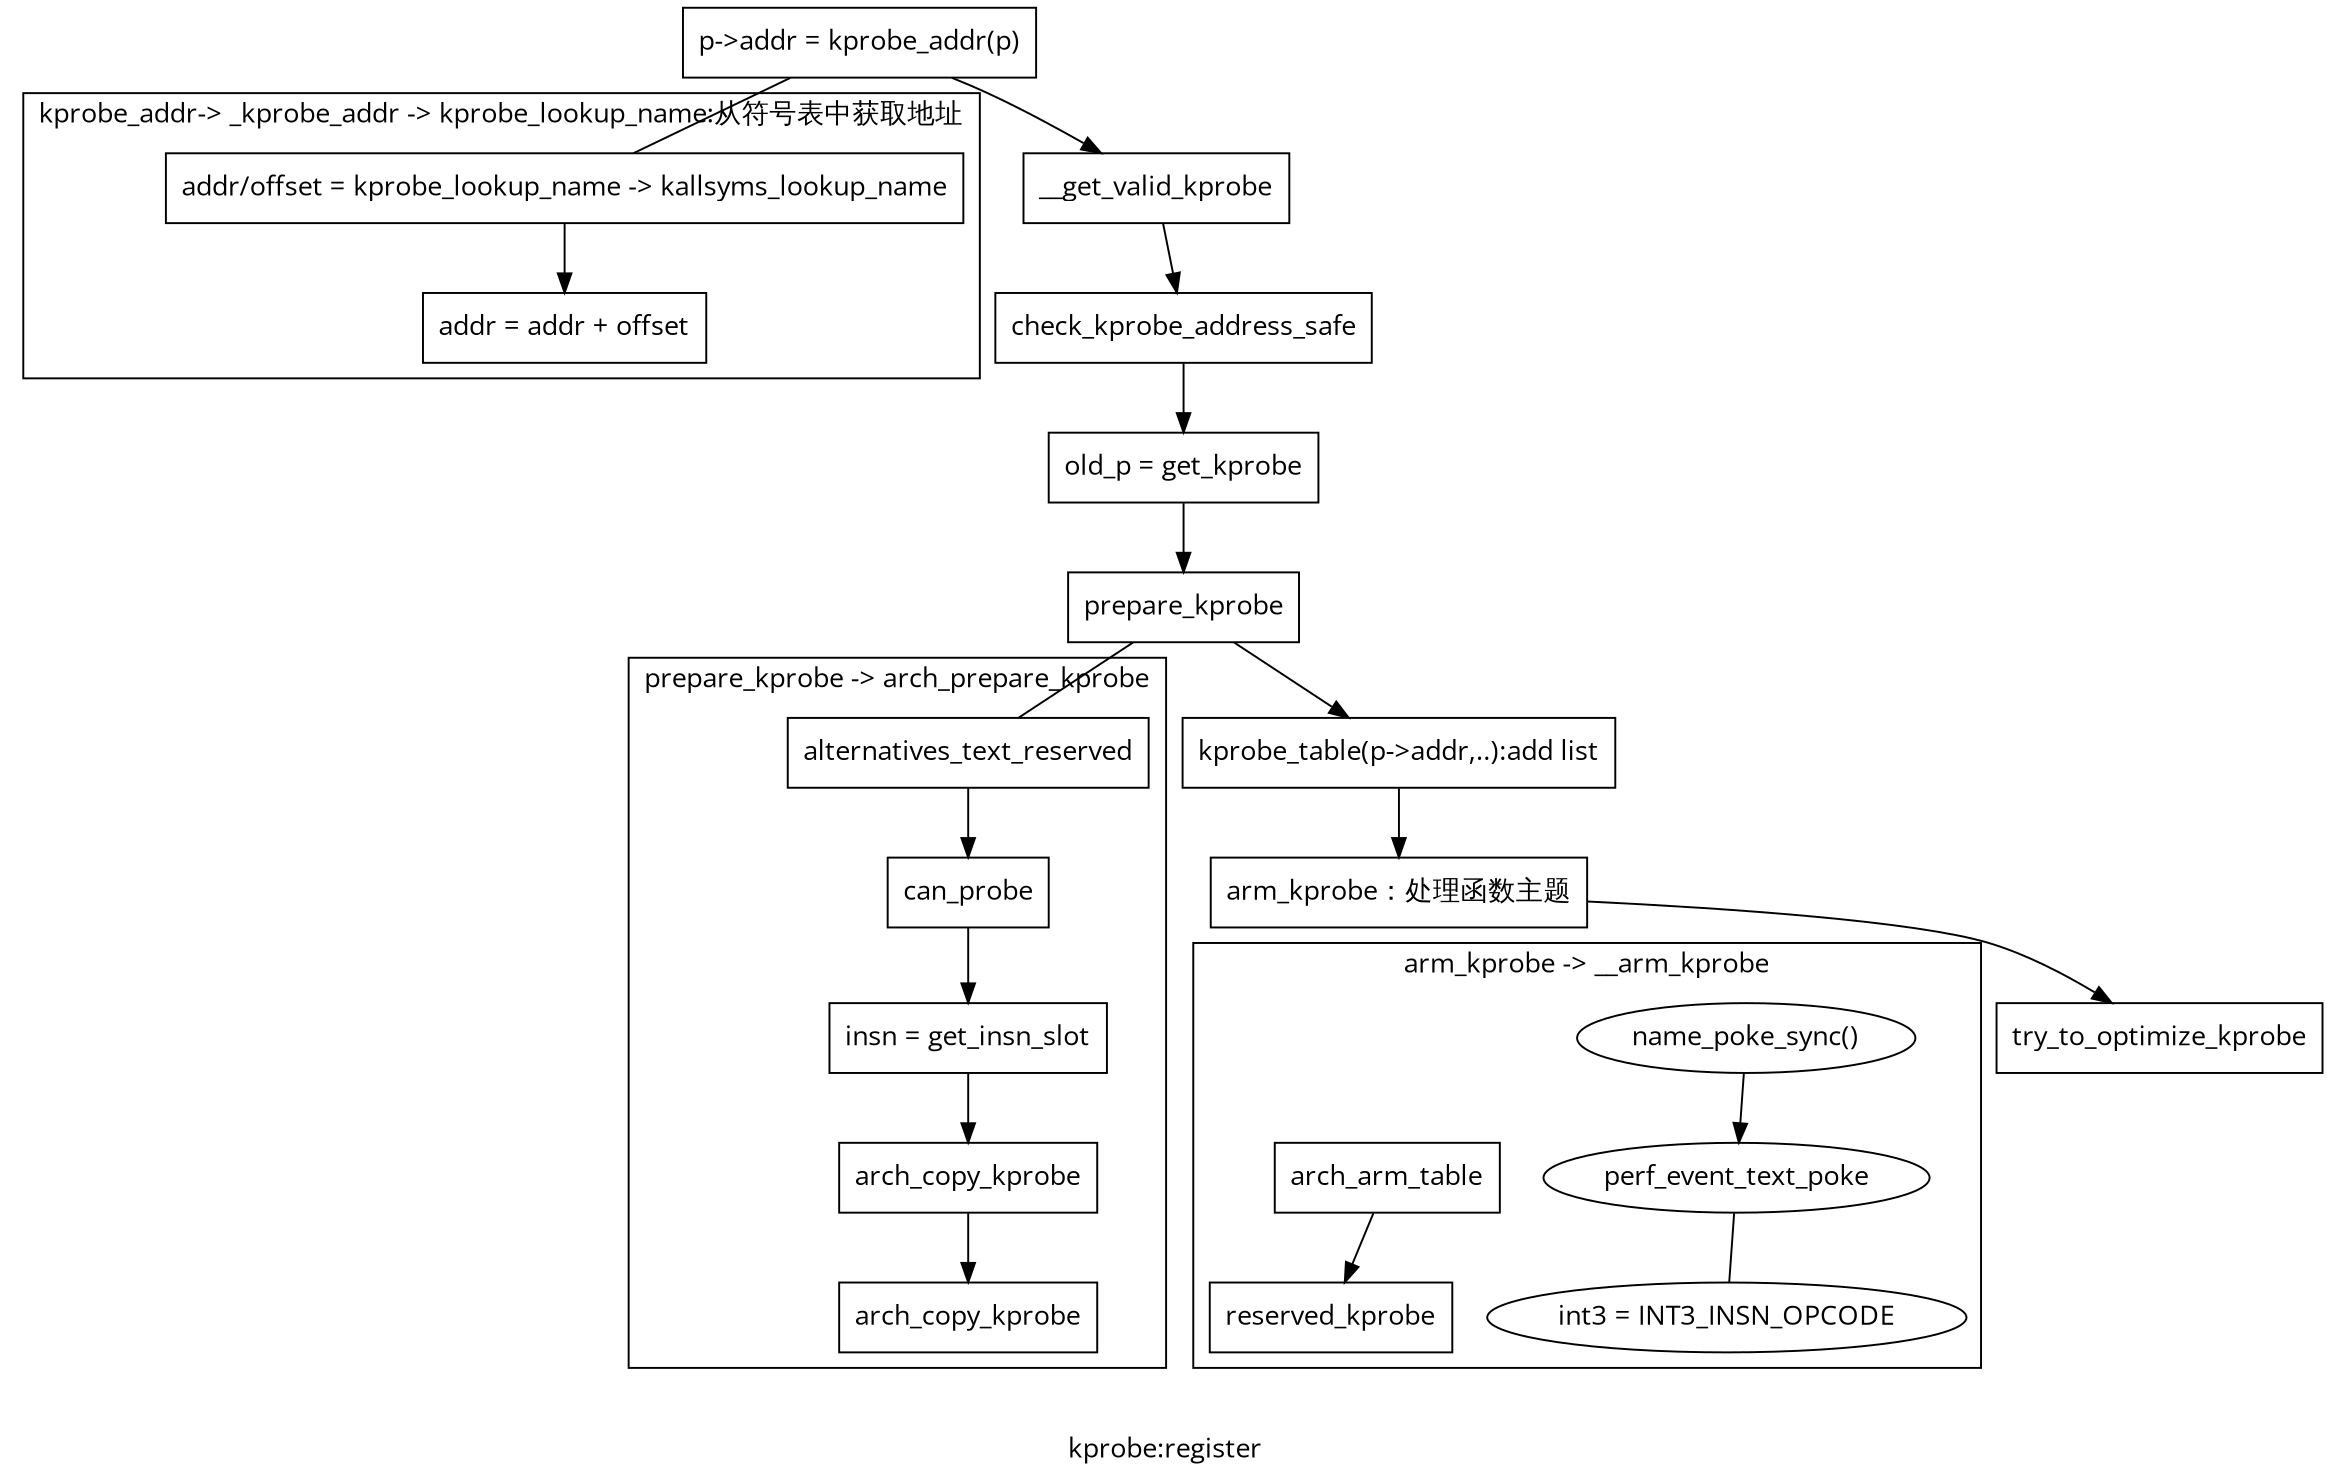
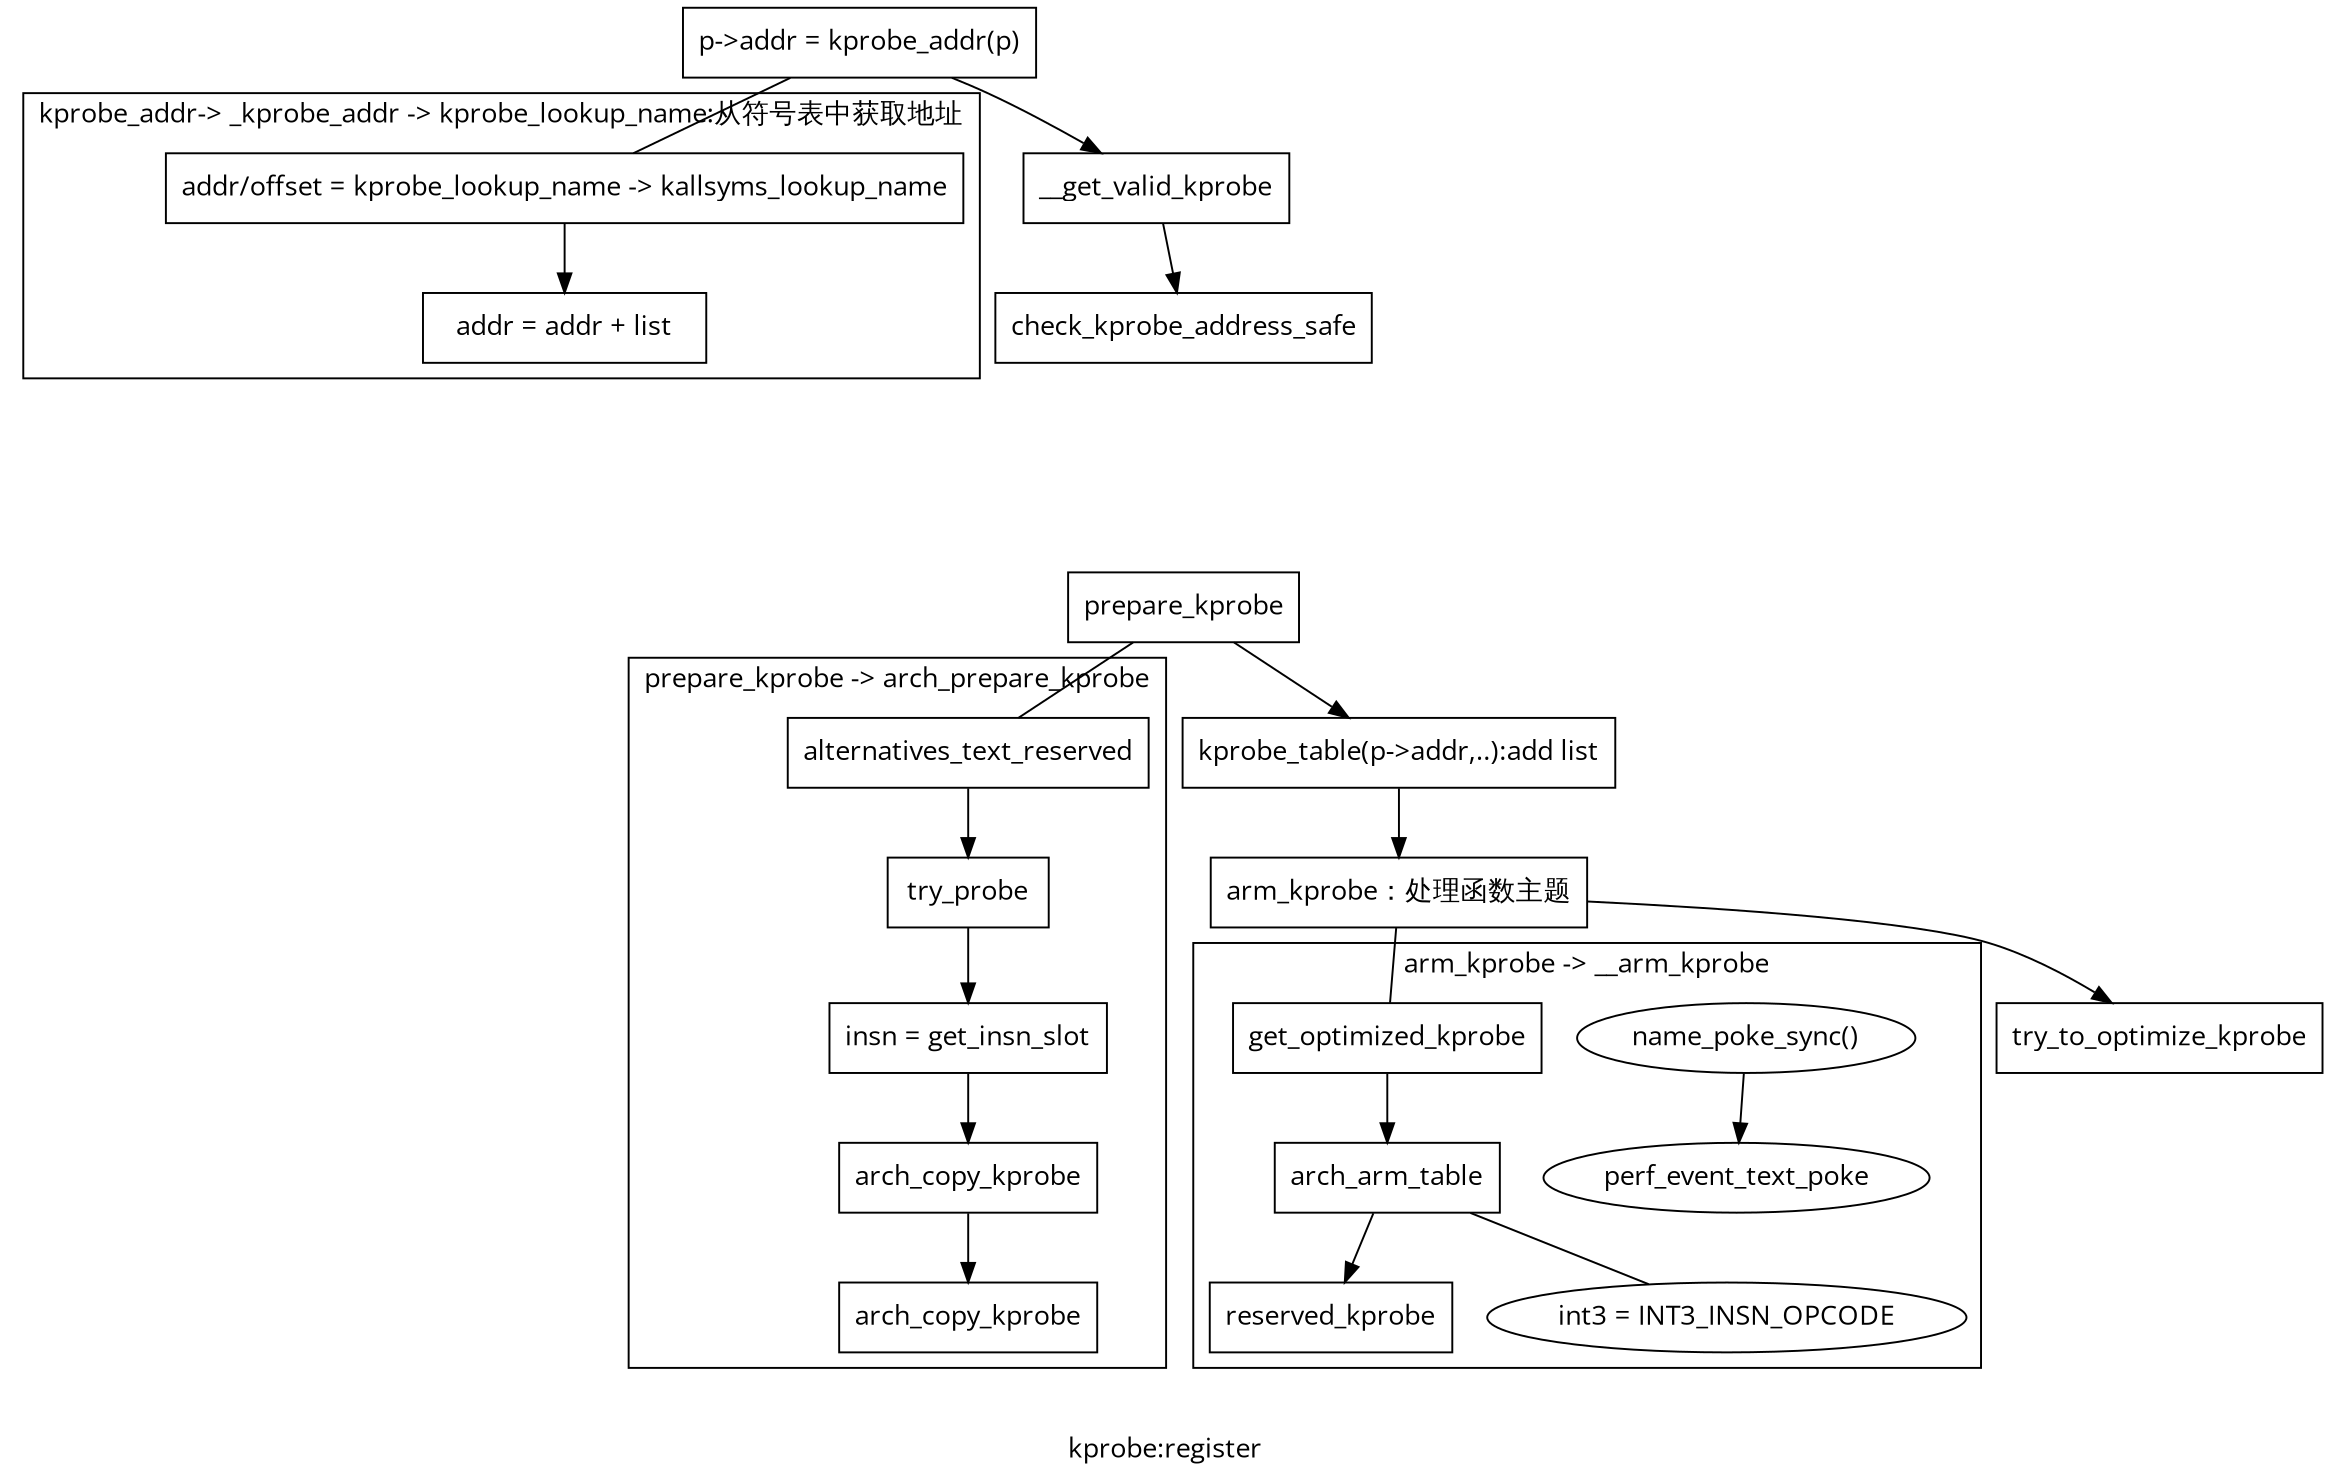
  digraph {
    fontname="Open Sans"
    label="kprobe:register"
    node [fontname="Open Sans" shape=rect]
    edge [fontname="Open Sans"]
    n1 [label="addr/offset = kprobe_lookup_name -> kallsyms_lookup_name"]
-   n2 [label="addr = addr + offset"]
+   n2 [label="addr = addr + list"]
    n3 [label=alternatives_text_reserved]
-   n4 [label=can_probe]
+   n4 [label=try_probe]
    n5 [label="insn = get_insn_slot"]
    n6 [label=arch_copy_kprobe]
    n7 [label=arch_copy_kprobe]
    n8 [label="int3 = INT3_INSN_OPCODE" shape=""]
    n9 [label="name_poke_sync()" shape=""]
    n10 [label=perf_event_text_poke shape=""]
+   n11 [label=get_optimized_kprobe]
    n12 [label=arch_arm_table]
    n13 [label=reserved_kprobe]
    n14 [label="p->addr = kprobe_addr(p)"]
    n15 [label=__get_valid_kprobe]
    n16 [label=check_kprobe_address_safe]
-   n17 [label="old_p = get_kprobe"]
    n18 [label=prepare_kprobe]
    n19 [label="kprobe_table(p->addr,..):add list"]
    n20 [label="arm_kprobe：处理函数主题"]
    n21 [label=try_to_optimize_kprobe]
    subgraph cluster_1 {
      label="kprobe_addr-> _kprobe_addr -> kprobe_lookup_name:从符号表中获取地址"
      n1
      n2
    }
    subgraph cluster_2 {
      label=__get_valid_kprobe
    }
    subgraph cluster_3 {
      label=check_kprobe_address_safe
    }
    subgraph cluster_4 {
      label=get_kprobe
    }
    subgraph cluster_5 {
      label="prepare_kprobe -> arch_prepare_kprobe"
      n3
      n4
      n5
      n6
      n7
    }
    subgraph cluster_6 {
      label="arm_kprobe -> __arm_kprobe"
+     n11
      n12
      n13
      subgraph sub_7 {
        color=black
        label=arch_arm_kprobe
        n8
        n9
        n10
      }
    }
    n1 -> n2
    n3 -> n4
    n4 -> n5
    n5 -> n6
    n6 -> n7
    n9 -> n10
-   n10 -> n8 [dir=none]
+   n11 -> n12
+   n12 -> n8 [dir=none]
    n12 -> n13
    n14 -> n1 [dir=none]
    n14 -> n15
    n15 -> n16
-   n16 -> n17
-   n17 -> n18
    n18 -> n3 [dir=none]
    n18 -> n19
    n19 -> n20
+   n20 -> n11 [dir=none]
    n20 -> n21
  }
